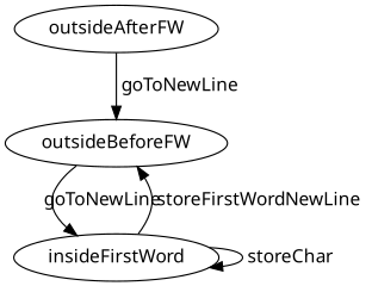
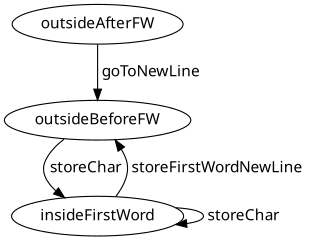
  digraph {
    fontname="Noto Sans"
    node [fontname="Noto Sans"]
    edge [fontname="Noto Sans"]
    outsideBeforeFW
    insideFirstWord
    outsideAfterFW
-   outsideBeforeFW -> insideFirstWord [label=" goToNewLine "]
+   outsideBeforeFW -> insideFirstWord [label=" storeChar "]
    insideFirstWord -> outsideBeforeFW [label=" storeFirstWordNewLine "]
    insideFirstWord -> insideFirstWord [label=" storeChar "]
    outsideAfterFW -> outsideBeforeFW [label=" goToNewLine "]
  }
